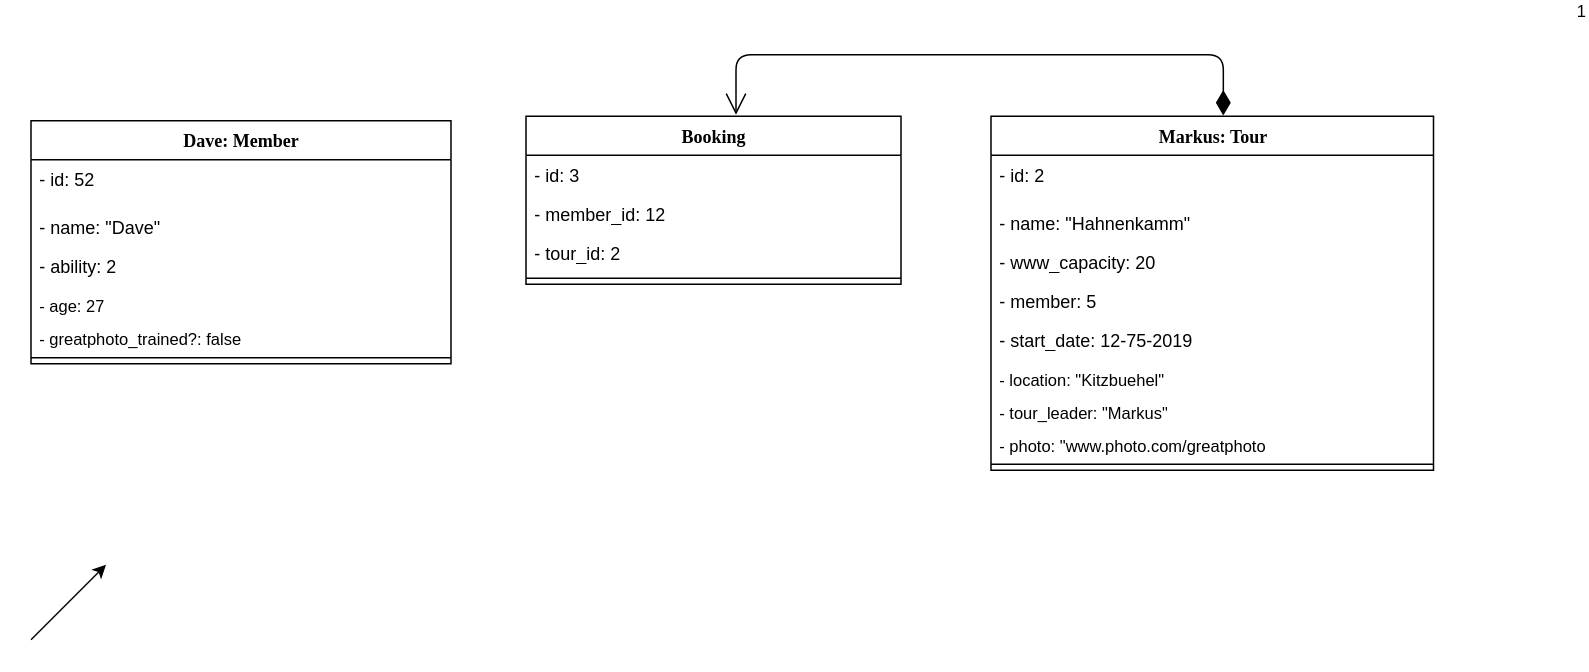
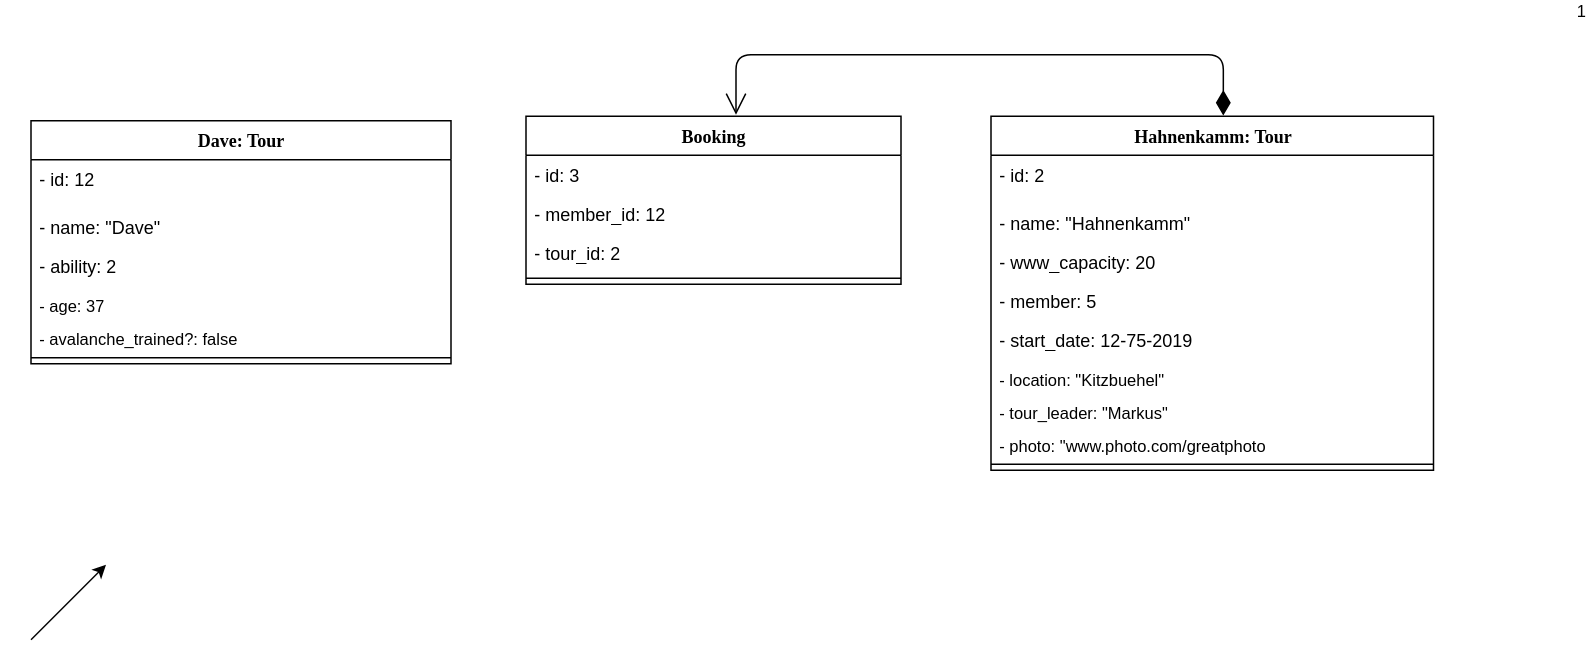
  <mxCell id="0" />
  <mxCell id="1" parent="0" />
- <mxCell id="2" value="Dave: Member" style="swimlane;html=1;fontStyle=1;align=center;verticalAlign=top;childLayout=stackLayout;horizontal=1;startSize=26;horizontalStack=0;resizeParent=1;resizeLast=0;collapsible=1;marginBottom=0;swimlaneFillColor=#ffffff;rounded=0;shadow=0;comic=0;labelBackgroundColor=none;strokeColor=#000000;strokeWidth=1;fillColor=none;fontFamily=Verdana;fontSize=12;fontColor=#000000;" parent="1" vertex="1"><mxGeometry x="20" y="64" width="280" height="162" as="geometry" /></mxCell>
- <mxCell id="3" value="- id: 52&lt;br&gt;" style="text;html=1;strokeColor=none;fillColor=none;align=left;verticalAlign=top;spacingLeft=4;spacingRight=4;whiteSpace=wrap;overflow=hidden;rotatable=0;points=[[0,0.5],[1,0.5]];portConstraint=eastwest;" parent="2" vertex="1"><mxGeometry y="26" width="280" height="32" as="geometry" /></mxCell>
+ <mxCell id="2" value="Dave: Tour" style="swimlane;html=1;fontStyle=1;align=center;verticalAlign=top;childLayout=stackLayout;horizontal=1;startSize=26;horizontalStack=0;resizeParent=1;resizeLast=0;collapsible=1;marginBottom=0;swimlaneFillColor=#ffffff;rounded=0;shadow=0;comic=0;labelBackgroundColor=none;strokeColor=#000000;strokeWidth=1;fillColor=none;fontFamily=Verdana;fontSize=12;fontColor=#000000;" parent="1" vertex="1"><mxGeometry x="20" y="64" width="280" height="162" as="geometry" /></mxCell>
+ <mxCell id="3" value="- id: 12&lt;br&gt;" style="text;html=1;strokeColor=none;fillColor=none;align=left;verticalAlign=top;spacingLeft=4;spacingRight=4;whiteSpace=wrap;overflow=hidden;rotatable=0;points=[[0,0.5],[1,0.5]];portConstraint=eastwest;" parent="2" vertex="1"><mxGeometry y="26" width="280" height="32" as="geometry" /></mxCell>
  <mxCell id="4" value="- name: &quot;Dave&quot;" style="text;html=1;strokeColor=none;fillColor=none;align=left;verticalAlign=top;spacingLeft=4;spacingRight=4;whiteSpace=wrap;overflow=hidden;rotatable=0;points=[[0,0.5],[1,0.5]];portConstraint=eastwest;" parent="2" vertex="1"><mxGeometry y="58" width="280" height="26" as="geometry" /></mxCell>
  <mxCell id="5" value="- ability: 2" style="text;html=1;strokeColor=none;fillColor=none;align=left;verticalAlign=top;spacingLeft=4;spacingRight=4;whiteSpace=wrap;overflow=hidden;rotatable=0;points=[[0,0.5],[1,0.5]];portConstraint=eastwest;" parent="2" vertex="1"><mxGeometry y="84" width="280" height="26" as="geometry" /></mxCell>
- <mxCell id="6" value="&lt;font style=&quot;font-size: 11px&quot;&gt;- age: 27&lt;br&gt;&lt;br&gt;&lt;/font&gt;" style="text;html=1;strokeColor=none;fillColor=none;align=left;verticalAlign=top;spacingLeft=4;spacingRight=4;whiteSpace=wrap;overflow=hidden;rotatable=0;points=[[0,0.5],[1,0.5]];portConstraint=eastwest;" parent="2" vertex="1"><mxGeometry y="110" width="280" height="22" as="geometry" /></mxCell>
- <mxCell id="7" value="&lt;font style=&quot;font-size: 11px&quot;&gt;- greatphoto_trained?: false&lt;br&gt;&lt;br&gt;&lt;br&gt;&lt;/font&gt;" style="text;html=1;strokeColor=none;fillColor=none;align=left;verticalAlign=top;spacingLeft=4;spacingRight=4;whiteSpace=wrap;overflow=hidden;rotatable=0;points=[[0,0.5],[1,0.5]];portConstraint=eastwest;" parent="2" vertex="1"><mxGeometry y="132" width="280" height="22" as="geometry" /></mxCell>
+ <mxCell id="6" value="&lt;font style=&quot;font-size: 11px&quot;&gt;- age: 37&lt;br&gt;&lt;br&gt;&lt;/font&gt;" style="text;html=1;strokeColor=none;fillColor=none;align=left;verticalAlign=top;spacingLeft=4;spacingRight=4;whiteSpace=wrap;overflow=hidden;rotatable=0;points=[[0,0.5],[1,0.5]];portConstraint=eastwest;" parent="2" vertex="1"><mxGeometry y="110" width="280" height="22" as="geometry" /></mxCell>
+ <mxCell id="7" value="&lt;font style=&quot;font-size: 11px&quot;&gt;- avalanche_trained?: false&lt;br&gt;&lt;br&gt;&lt;br&gt;&lt;/font&gt;" style="text;html=1;strokeColor=none;fillColor=none;align=left;verticalAlign=top;spacingLeft=4;spacingRight=4;whiteSpace=wrap;overflow=hidden;rotatable=0;points=[[0,0.5],[1,0.5]];portConstraint=eastwest;" parent="2" vertex="1"><mxGeometry y="132" width="280" height="22" as="geometry" /></mxCell>
  <mxCell id="8" value="" style="line;html=1;strokeWidth=1;fillColor=none;align=left;verticalAlign=middle;spacingTop=-1;spacingLeft=3;spacingRight=3;rotatable=0;labelPosition=right;points=[];portConstraint=eastwest;" parent="2" vertex="1"><mxGeometry y="154" width="280" height="8" as="geometry" /></mxCell>
  <mxCell id="9" value="Booking" style="swimlane;html=1;fontStyle=1;align=center;verticalAlign=top;childLayout=stackLayout;horizontal=1;startSize=26;horizontalStack=0;resizeParent=1;resizeLast=0;collapsible=1;marginBottom=0;swimlaneFillColor=#ffffff;rounded=0;shadow=0;comic=0;labelBackgroundColor=none;strokeColor=#000000;strokeWidth=1;fillColor=none;fontFamily=Verdana;fontSize=12;fontColor=#000000;" parent="1" vertex="1"><mxGeometry x="350" y="61" width="250" height="112" as="geometry" /></mxCell>
  <mxCell id="10" value="- id: 3" style="text;html=1;strokeColor=none;fillColor=none;align=left;verticalAlign=top;spacingLeft=4;spacingRight=4;whiteSpace=wrap;overflow=hidden;rotatable=0;points=[[0,0.5],[1,0.5]];portConstraint=eastwest;" parent="9" vertex="1"><mxGeometry y="26" width="250" height="26" as="geometry" /></mxCell>
  <mxCell id="11" value="- member_id: 12&lt;br&gt;" style="text;html=1;strokeColor=none;fillColor=none;align=left;verticalAlign=top;spacingLeft=4;spacingRight=4;whiteSpace=wrap;overflow=hidden;rotatable=0;points=[[0,0.5],[1,0.5]];portConstraint=eastwest;" parent="9" vertex="1"><mxGeometry y="52" width="250" height="26" as="geometry" /></mxCell>
  <mxCell id="12" value="- tour_id: 2" style="text;html=1;strokeColor=none;fillColor=none;align=left;verticalAlign=top;spacingLeft=4;spacingRight=4;whiteSpace=wrap;overflow=hidden;rotatable=0;points=[[0,0.5],[1,0.5]];portConstraint=eastwest;" parent="9" vertex="1"><mxGeometry y="78" width="250" height="26" as="geometry" /></mxCell>
  <mxCell id="13" value="" style="line;html=1;strokeWidth=1;fillColor=none;align=left;verticalAlign=middle;spacingTop=-1;spacingLeft=3;spacingRight=3;rotatable=0;labelPosition=right;points=[];portConstraint=eastwest;" parent="9" vertex="1"><mxGeometry y="104" width="250" height="8" as="geometry" /></mxCell>
- <mxCell id="14" value="Markus: Tour" style="swimlane;html=1;fontStyle=1;align=center;verticalAlign=top;childLayout=stackLayout;horizontal=1;startSize=26;horizontalStack=0;resizeParent=1;resizeLast=0;collapsible=1;marginBottom=0;swimlaneFillColor=#ffffff;rounded=0;shadow=0;comic=0;labelBackgroundColor=none;strokeColor=#000000;strokeWidth=1;fillColor=none;fontFamily=Verdana;fontSize=12;fontColor=#000000;" parent="1" vertex="1"><mxGeometry x="660" y="61" width="295" height="236" as="geometry" /></mxCell>
+ <mxCell id="14" value="Hahnenkamm: Tour" style="swimlane;html=1;fontStyle=1;align=center;verticalAlign=top;childLayout=stackLayout;horizontal=1;startSize=26;horizontalStack=0;resizeParent=1;resizeLast=0;collapsible=1;marginBottom=0;swimlaneFillColor=#ffffff;rounded=0;shadow=0;comic=0;labelBackgroundColor=none;strokeColor=#000000;strokeWidth=1;fillColor=none;fontFamily=Verdana;fontSize=12;fontColor=#000000;" parent="1" vertex="1"><mxGeometry x="660" y="61" width="295" height="236" as="geometry" /></mxCell>
  <mxCell id="15" value="- id: 2" style="text;html=1;strokeColor=none;fillColor=none;align=left;verticalAlign=top;spacingLeft=4;spacingRight=4;whiteSpace=wrap;overflow=hidden;rotatable=0;points=[[0,0.5],[1,0.5]];portConstraint=eastwest;" parent="14" vertex="1"><mxGeometry y="26" width="295" height="32" as="geometry" /></mxCell>
  <mxCell id="16" value="- name: &quot;Hahnenkamm&quot;" style="text;html=1;strokeColor=none;fillColor=none;align=left;verticalAlign=top;spacingLeft=4;spacingRight=4;whiteSpace=wrap;overflow=hidden;rotatable=0;points=[[0,0.5],[1,0.5]];portConstraint=eastwest;" parent="14" vertex="1"><mxGeometry y="58" width="295" height="26" as="geometry" /></mxCell>
  <mxCell id="17" value="- www_capacity: 20" style="text;html=1;strokeColor=none;fillColor=none;align=left;verticalAlign=top;spacingLeft=4;spacingRight=4;whiteSpace=wrap;overflow=hidden;rotatable=0;points=[[0,0.5],[1,0.5]];portConstraint=eastwest;" parent="14" vertex="1"><mxGeometry y="84" width="295" height="26" as="geometry" /></mxCell>
  <mxCell id="18" value="- member: 5" style="text;html=1;strokeColor=none;fillColor=none;align=left;verticalAlign=top;spacingLeft=4;spacingRight=4;whiteSpace=wrap;overflow=hidden;rotatable=0;points=[[0,0.5],[1,0.5]];portConstraint=eastwest;" parent="14" vertex="1"><mxGeometry y="110" width="295" height="26" as="geometry" /></mxCell>
  <mxCell id="19" value="- start_date: 12-75-2019&amp;nbsp;" style="text;html=1;strokeColor=none;fillColor=none;align=left;verticalAlign=top;spacingLeft=4;spacingRight=4;whiteSpace=wrap;overflow=hidden;rotatable=0;points=[[0,0.5],[1,0.5]];portConstraint=eastwest;" parent="14" vertex="1"><mxGeometry y="136" width="295" height="26" as="geometry" /></mxCell>
  <mxCell id="20" value="&lt;font style=&quot;font-size: 11px&quot;&gt;- location: &quot;Kitzbuehel&quot;&lt;br&gt;&lt;br&gt;&lt;/font&gt;" style="text;html=1;strokeColor=none;fillColor=none;align=left;verticalAlign=top;spacingLeft=4;spacingRight=4;whiteSpace=wrap;overflow=hidden;rotatable=0;points=[[0,0.5],[1,0.5]];portConstraint=eastwest;" parent="14" vertex="1"><mxGeometry y="162" width="295" height="22" as="geometry" /></mxCell>
  <mxCell id="21" value="&lt;font style=&quot;font-size: 11px&quot;&gt;- tour_leader: &quot;Markus&quot;&lt;br&gt;&lt;br&gt;&lt;/font&gt;" style="text;html=1;strokeColor=none;fillColor=none;align=left;verticalAlign=top;spacingLeft=4;spacingRight=4;whiteSpace=wrap;overflow=hidden;rotatable=0;points=[[0,0.5],[1,0.5]];portConstraint=eastwest;" parent="14" vertex="1"><mxGeometry y="184" width="295" height="22" as="geometry" /></mxCell>
  <mxCell id="22" value="&lt;font style=&quot;font-size: 11px&quot;&gt;- photo: &quot;www.photo.com/greatphoto&lt;br&gt;&lt;br&gt;&lt;/font&gt;" style="text;html=1;strokeColor=none;fillColor=none;align=left;verticalAlign=top;spacingLeft=4;spacingRight=4;whiteSpace=wrap;overflow=hidden;rotatable=0;points=[[0,0.5],[1,0.5]];portConstraint=eastwest;" parent="14" vertex="1"><mxGeometry y="206" width="295" height="22" as="geometry" /></mxCell>
  <mxCell id="23" value="" style="line;html=1;strokeWidth=1;fillColor=none;align=left;verticalAlign=middle;spacingTop=-1;spacingLeft=3;spacingRight=3;rotatable=0;labelPosition=right;points=[];portConstraint=eastwest;" parent="14" vertex="1"><mxGeometry y="228" width="295" height="8" as="geometry" /></mxCell>
  <mxCell id="24" value="1" style="endArrow=open;html=1;endSize=12;startArrow=diamondThin;startSize=14;startFill=1;edgeStyle=orthogonalEdgeStyle;align=left;verticalAlign=bottom;exitX=0.525;exitY=-0.002;exitDx=0;exitDy=0;exitPerimeter=0;" parent="1" source="14" edge="1"><mxGeometry x="-0.798" y="-236" relative="1" as="geometry"><mxPoint x="470" y="53" as="sourcePoint" /><mxPoint x="490" y="60" as="targetPoint" /><Array as="points"><mxPoint x="815" y="20" /><mxPoint x="490" y="20" /></Array><mxPoint x="235" y="216" as="offset" /></mxGeometry></mxCell>
  <mxCell id="25" value="" style="endArrow=classic;html=1;" edge="1" parent="1"><mxGeometry width="50" height="50" relative="1" as="geometry"><mxPoint x="20" y="410" as="sourcePoint" /><mxPoint x="70" y="360" as="targetPoint" /></mxGeometry></mxCell>
